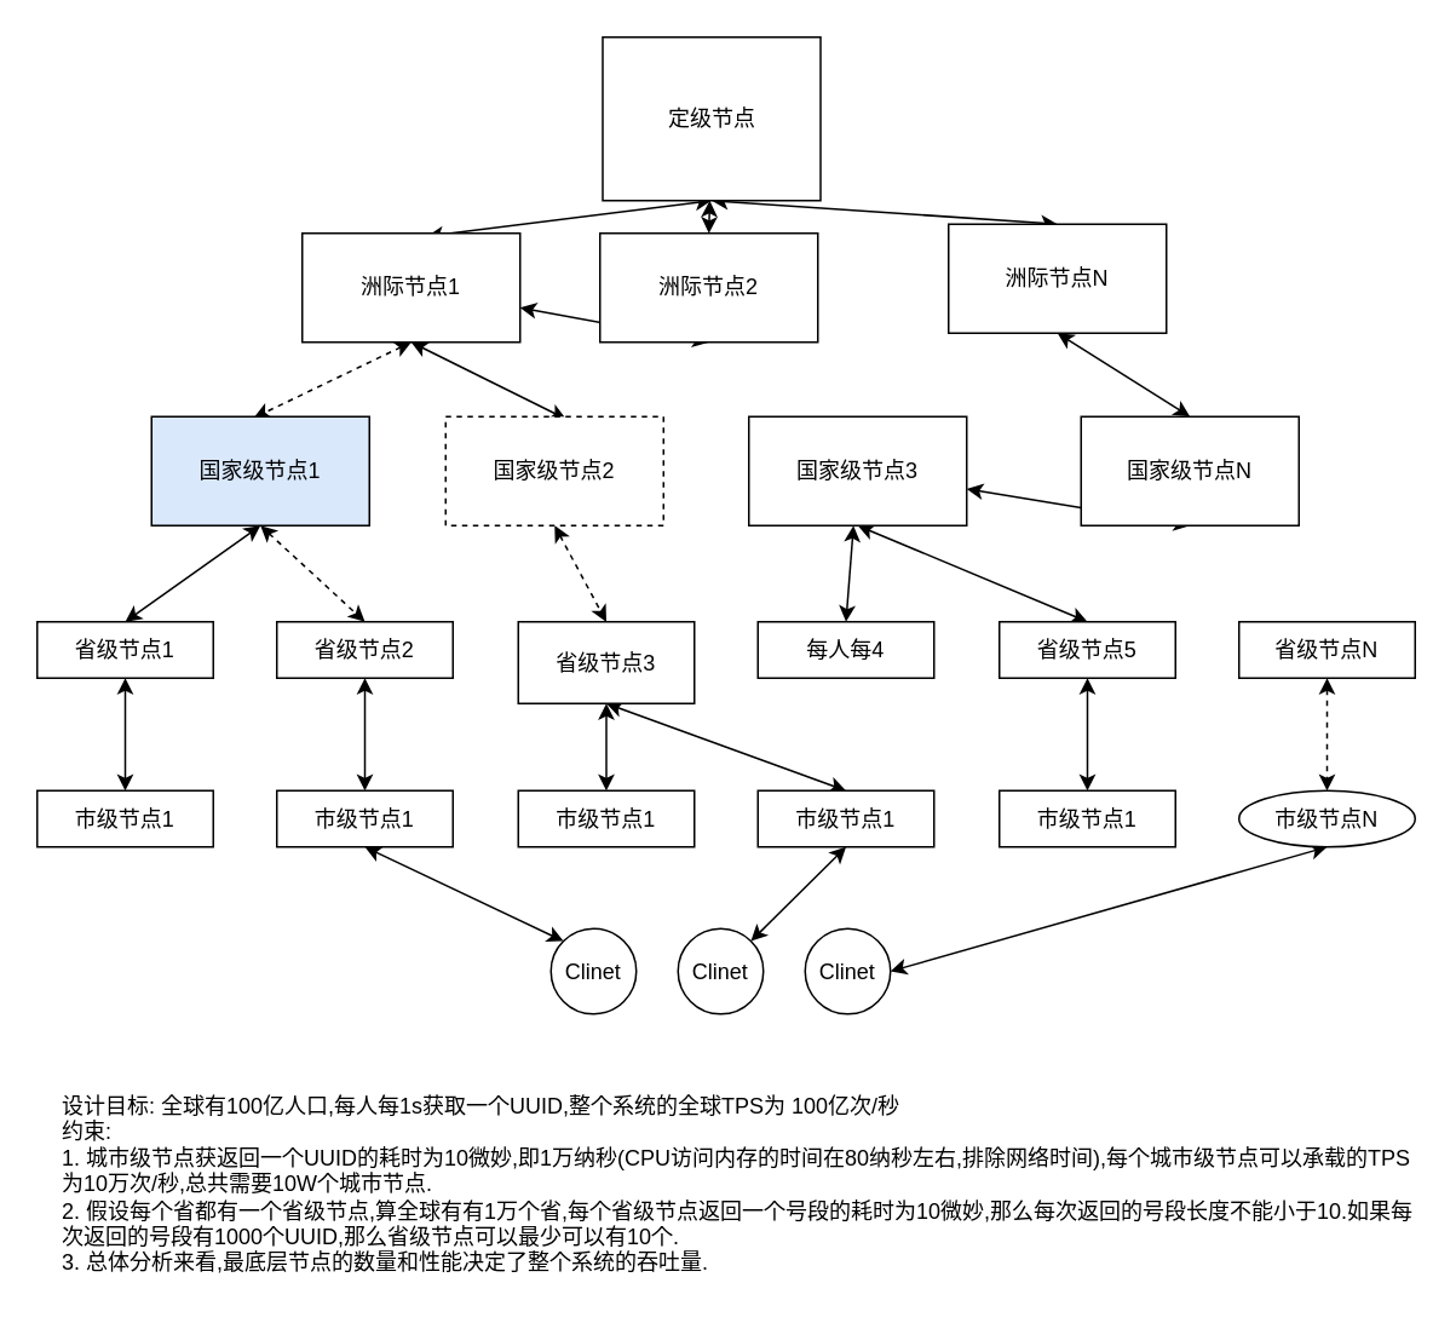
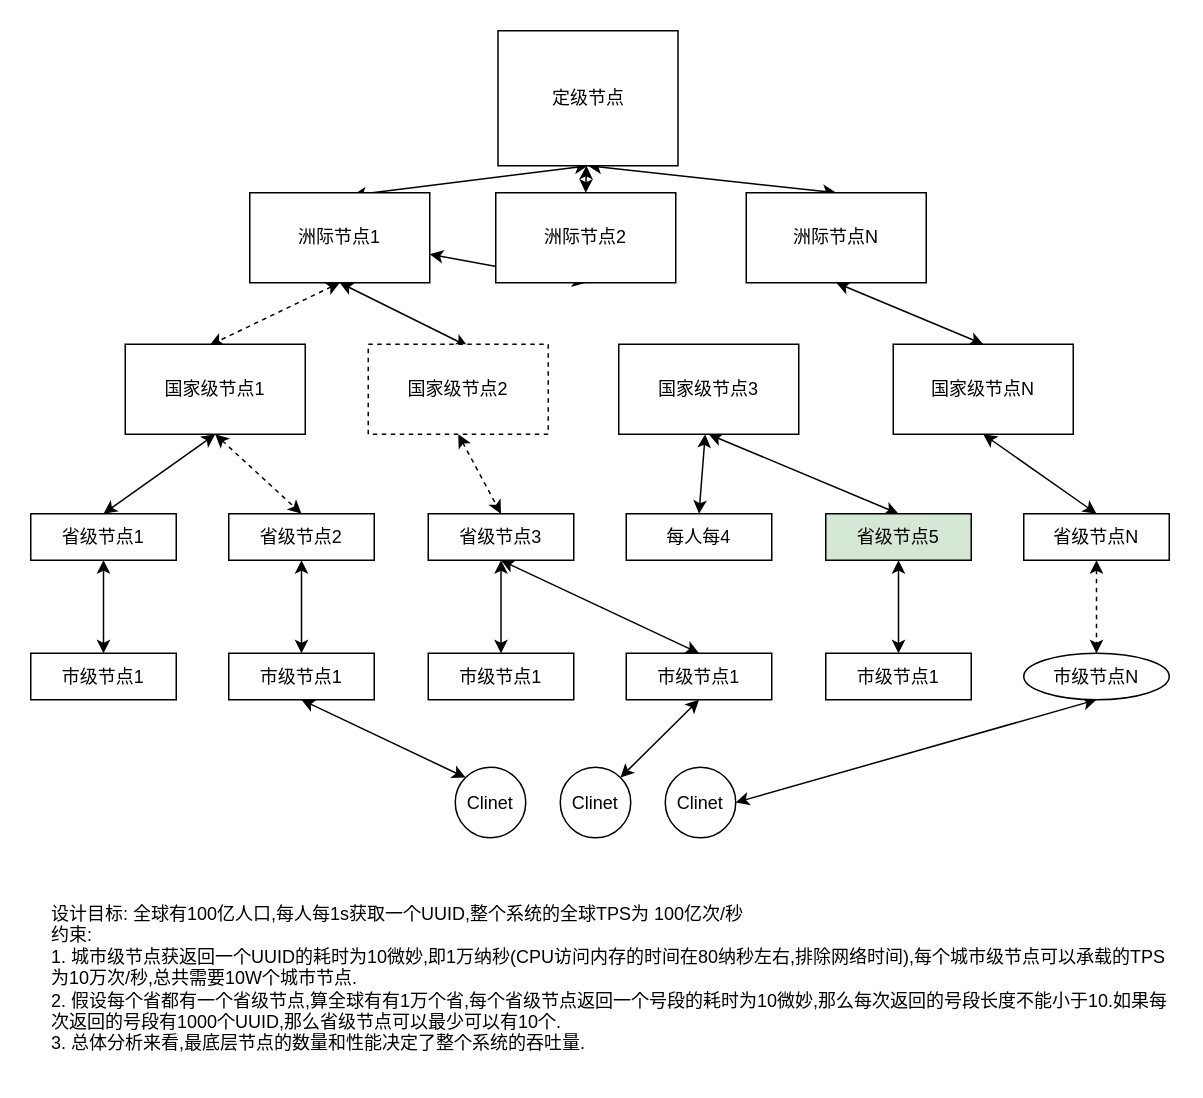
  <mxCell id="0" />
  <mxCell id="1" parent="0" />
  <mxCell id="2" style="rounded=0;orthogonalLoop=1;jettySize=auto;html=1;entryX=0.572;entryY=0.028;entryDx=0;entryDy=0;entryPerimeter=0;exitX=0.5;exitY=1;exitDx=0;exitDy=0;startArrow=classic;startFill=1;" edge="1" parent="1" source="5" target="8"><mxGeometry relative="1" as="geometry" /></mxCell>
  <mxCell id="3" style="edgeStyle=none;rounded=0;orthogonalLoop=1;jettySize=auto;html=1;entryX=0.5;entryY=0;entryDx=0;entryDy=0;startArrow=classic;startFill=1;" edge="1" parent="1" source="5" target="10"><mxGeometry relative="1" as="geometry" /></mxCell>
  <mxCell id="4" style="edgeStyle=none;rounded=0;orthogonalLoop=1;jettySize=auto;html=1;entryX=0.5;entryY=0;entryDx=0;entryDy=0;exitX=0.5;exitY=1;exitDx=0;exitDy=0;startArrow=classic;startFill=1;" edge="1" parent="1" source="5" target="12"><mxGeometry relative="1" as="geometry" /></mxCell>
  <mxCell id="5" value="定级节点" style="rounded=0;whiteSpace=wrap;html=1;" vertex="1" parent="1"><mxGeometry x="331.5" y="20" width="120" height="90" as="geometry" /></mxCell>
  <mxCell id="6" style="edgeStyle=none;rounded=0;orthogonalLoop=1;jettySize=auto;html=1;entryX=0.469;entryY=0.011;entryDx=0;entryDy=0;entryPerimeter=0;exitX=0.5;exitY=1;exitDx=0;exitDy=0;startArrow=classic;startFill=1;dashed=1;" edge="1" parent="1" source="8" target="15"><mxGeometry relative="1" as="geometry" /></mxCell>
  <mxCell id="7" style="edgeStyle=none;rounded=0;orthogonalLoop=1;jettySize=auto;html=1;entryX=0.553;entryY=0.022;entryDx=0;entryDy=0;entryPerimeter=0;exitX=0.5;exitY=1;exitDx=0;exitDy=0;startArrow=classic;startFill=1;" edge="1" parent="1" source="8" target="17"><mxGeometry relative="1" as="geometry" /></mxCell>
  <mxCell id="8" value="洲际节点1" style="rounded=0;whiteSpace=wrap;html=1;align=center;verticalAlign=middle;" vertex="1" parent="1"><mxGeometry x="166" y="128" width="120" height="60" as="geometry" /></mxCell>
  <mxCell id="9" style="edgeStyle=none;rounded=0;orthogonalLoop=1;jettySize=auto;html=1;exitX=0.5;exitY=1;exitDx=0;exitDy=0;startArrow=classic;startFill=1;" edge="1" parent="1" source="10" target="8"><mxGeometry relative="1" as="geometry" /></mxCell>
  <mxCell id="10" value="洲际节点2" style="rounded=0;whiteSpace=wrap;html=1;align=center;verticalAlign=middle;" vertex="1" parent="1"><mxGeometry x="330" y="128" width="120" height="60" as="geometry" /></mxCell>
  <mxCell id="11" style="edgeStyle=none;rounded=0;orthogonalLoop=1;jettySize=auto;html=1;entryX=0.5;entryY=0;entryDx=0;entryDy=0;exitX=0.5;exitY=1;exitDx=0;exitDy=0;startArrow=classic;startFill=1;" edge="1" parent="1" source="12" target="22"><mxGeometry relative="1" as="geometry" /></mxCell>
- <mxCell id="12" value="洲际节点N" style="rounded=0;whiteSpace=wrap;html=1;align=center;verticalAlign=middle;" vertex="1" parent="1"><mxGeometry x="522" y="123" width="120" height="60" as="geometry" /></mxCell>
+ <mxCell id="12" value="洲际节点N" style="rounded=0;whiteSpace=wrap;html=1;align=center;verticalAlign=middle;" vertex="1" parent="1"><mxGeometry x="497" y="128" width="120" height="60" as="geometry" /></mxCell>
  <mxCell id="13" style="edgeStyle=none;rounded=0;orthogonalLoop=1;jettySize=auto;html=1;entryX=0.5;entryY=0;entryDx=0;entryDy=0;exitX=0.5;exitY=1;exitDx=0;exitDy=0;startArrow=classic;startFill=1;" edge="1" parent="1" source="15" target="24"><mxGeometry relative="1" as="geometry" /></mxCell>
  <mxCell id="14" style="edgeStyle=none;rounded=0;orthogonalLoop=1;jettySize=auto;html=1;entryX=0.5;entryY=0;entryDx=0;entryDy=0;exitX=0.5;exitY=1;exitDx=0;exitDy=0;startArrow=classic;startFill=1;dashed=1;" edge="1" parent="1" source="15" target="26"><mxGeometry relative="1" as="geometry" /></mxCell>
- <mxCell id="15" value="国家级节点1" style="rounded=0;whiteSpace=wrap;html=1;align=center;verticalAlign=middle;fillColor=#dae8fc;" vertex="1" parent="1"><mxGeometry x="83" y="229" width="120" height="60" as="geometry" /></mxCell>
+ <mxCell id="15" value="国家级节点1" style="rounded=0;whiteSpace=wrap;html=1;align=center;verticalAlign=middle;" vertex="1" parent="1"><mxGeometry x="83" y="229" width="120" height="60" as="geometry" /></mxCell>
  <mxCell id="16" style="edgeStyle=none;rounded=0;orthogonalLoop=1;jettySize=auto;html=1;entryX=0.5;entryY=0;entryDx=0;entryDy=0;exitX=0.5;exitY=1;exitDx=0;exitDy=0;startArrow=classic;startFill=1;dashed=1;" edge="1" parent="1" source="17" target="29"><mxGeometry relative="1" as="geometry" /></mxCell>
  <mxCell id="17" value="国家级节点2" style="rounded=0;whiteSpace=wrap;html=1;align=center;verticalAlign=middle;dashed=1;" vertex="1" parent="1"><mxGeometry x="245" y="229" width="120" height="60" as="geometry" /></mxCell>
  <mxCell id="18" style="edgeStyle=none;rounded=0;orthogonalLoop=1;jettySize=auto;html=1;entryX=0.5;entryY=0;entryDx=0;entryDy=0;startArrow=classic;startFill=1;" edge="1" parent="1" source="20" target="30"><mxGeometry relative="1" as="geometry" /></mxCell>
  <mxCell id="19" style="edgeStyle=none;rounded=0;orthogonalLoop=1;jettySize=auto;html=1;entryX=0.5;entryY=0;entryDx=0;entryDy=0;exitX=0.5;exitY=1;exitDx=0;exitDy=0;startArrow=classic;startFill=1;" edge="1" parent="1" source="20" target="32"><mxGeometry relative="1" as="geometry" /></mxCell>
  <mxCell id="20" value="国家级节点3" style="rounded=0;whiteSpace=wrap;html=1;align=center;verticalAlign=middle;" vertex="1" parent="1"><mxGeometry x="412" y="229" width="120" height="60" as="geometry" /></mxCell>
- <mxCell id="21" style="edgeStyle=none;rounded=0;orthogonalLoop=1;jettySize=auto;html=1;exitX=0.5;exitY=1;exitDx=0;exitDy=0;startArrow=classic;startFill=1;" edge="1" parent="1" source="22" target="20"><mxGeometry relative="1" as="geometry" /></mxCell>
+ <mxCell id="21" style="edgeStyle=none;rounded=0;orthogonalLoop=1;jettySize=auto;html=1;entryX=0.5;entryY=0;entryDx=0;entryDy=0;exitX=0.5;exitY=1;exitDx=0;exitDy=0;startArrow=classic;startFill=1;" edge="1" parent="1" source="22" target="34"><mxGeometry relative="1" as="geometry" /></mxCell>
  <mxCell id="22" value="国家级节点N" style="rounded=0;whiteSpace=wrap;html=1;align=center;verticalAlign=middle;" vertex="1" parent="1"><mxGeometry x="595" y="229" width="120" height="60" as="geometry" /></mxCell>
  <mxCell id="23" style="edgeStyle=none;rounded=0;orthogonalLoop=1;jettySize=auto;html=1;startArrow=classic;startFill=1;" edge="1" parent="1" source="24" target="35"><mxGeometry relative="1" as="geometry" /></mxCell>
  <mxCell id="24" value="省级节点1" style="rounded=0;whiteSpace=wrap;html=1;align=center;verticalAlign=middle;" vertex="1" parent="1"><mxGeometry x="20" y="342" width="97" height="31" as="geometry" /></mxCell>
  <mxCell id="25" style="edgeStyle=none;rounded=0;orthogonalLoop=1;jettySize=auto;html=1;entryX=0.5;entryY=0;entryDx=0;entryDy=0;startArrow=classic;startFill=1;" edge="1" parent="1" source="26" target="37"><mxGeometry relative="1" as="geometry" /></mxCell>
  <mxCell id="26" value="省级节点2" style="rounded=0;whiteSpace=wrap;html=1;align=center;verticalAlign=middle;" vertex="1" parent="1"><mxGeometry x="152" y="342" width="97" height="31" as="geometry" /></mxCell>
  <mxCell id="27" style="edgeStyle=none;rounded=0;orthogonalLoop=1;jettySize=auto;html=1;entryX=0.5;entryY=0;entryDx=0;entryDy=0;startArrow=classic;startFill=1;" edge="1" parent="1" source="29" target="38"><mxGeometry relative="1" as="geometry" /></mxCell>
  <mxCell id="28" style="edgeStyle=none;rounded=0;orthogonalLoop=1;jettySize=auto;html=1;entryX=0.5;entryY=0;entryDx=0;entryDy=0;startArrow=classic;startFill=1;exitX=0.5;exitY=1;exitDx=0;exitDy=0;" edge="1" parent="1" source="29" target="40"><mxGeometry relative="1" as="geometry" /></mxCell>
- <mxCell id="29" value="省级节点3" style="rounded=0;whiteSpace=wrap;html=1;align=center;verticalAlign=middle;" vertex="1" parent="1"><mxGeometry x="285" y="342" width="97" height="45" as="geometry" /></mxCell>
+ <mxCell id="29" value="省级节点3" style="rounded=0;whiteSpace=wrap;html=1;align=center;verticalAlign=middle;" vertex="1" parent="1"><mxGeometry x="285" y="342" width="97" height="31" as="geometry" /></mxCell>
  <mxCell id="30" value="每人每4" style="rounded=0;whiteSpace=wrap;html=1;align=center;verticalAlign=middle;" vertex="1" parent="1"><mxGeometry x="417" y="342" width="97" height="31" as="geometry" /></mxCell>
  <mxCell id="31" style="edgeStyle=none;rounded=0;orthogonalLoop=1;jettySize=auto;html=1;entryX=0.5;entryY=0;entryDx=0;entryDy=0;startArrow=classic;startFill=1;" edge="1" parent="1" source="32" target="41"><mxGeometry relative="1" as="geometry" /></mxCell>
- <mxCell id="32" value="省级节点5" style="rounded=0;whiteSpace=wrap;html=1;align=center;verticalAlign=middle;" vertex="1" parent="1"><mxGeometry x="550" y="342" width="97" height="31" as="geometry" /></mxCell>
+ <mxCell id="32" value="省级节点5" style="rounded=0;whiteSpace=wrap;html=1;align=center;verticalAlign=middle;fillColor=#d5e8d4;" vertex="1" parent="1"><mxGeometry x="550" y="342" width="97" height="31" as="geometry" /></mxCell>
  <mxCell id="33" style="edgeStyle=none;rounded=0;orthogonalLoop=1;jettySize=auto;html=1;startArrow=classic;startFill=1;dashed=1;" edge="1" parent="1" source="34" target="43"><mxGeometry relative="1" as="geometry" /></mxCell>
  <mxCell id="34" value="省级节点N" style="rounded=0;whiteSpace=wrap;html=1;align=center;verticalAlign=middle;" vertex="1" parent="1"><mxGeometry x="682" y="342" width="97" height="31" as="geometry" /></mxCell>
  <mxCell id="35" value="市级节点1" style="rounded=0;whiteSpace=wrap;html=1;align=center;verticalAlign=middle;" vertex="1" parent="1"><mxGeometry x="20" y="435" width="97" height="31" as="geometry" /></mxCell>
  <mxCell id="36" style="edgeStyle=none;rounded=0;orthogonalLoop=1;jettySize=auto;html=1;entryX=0;entryY=0;entryDx=0;entryDy=0;startArrow=classic;startFill=1;exitX=0.5;exitY=1;exitDx=0;exitDy=0;" edge="1" parent="1" source="37" target="44"><mxGeometry relative="1" as="geometry" /></mxCell>
  <mxCell id="37" value="市级节点1" style="rounded=0;whiteSpace=wrap;html=1;align=center;verticalAlign=middle;" vertex="1" parent="1"><mxGeometry x="152" y="435" width="97" height="31" as="geometry" /></mxCell>
  <mxCell id="38" value="市级节点1" style="rounded=0;whiteSpace=wrap;html=1;align=center;verticalAlign=middle;" vertex="1" parent="1"><mxGeometry x="285" y="435" width="97" height="31" as="geometry" /></mxCell>
  <mxCell id="39" style="edgeStyle=none;rounded=0;orthogonalLoop=1;jettySize=auto;html=1;entryX=1;entryY=0;entryDx=0;entryDy=0;startArrow=classic;startFill=1;exitX=0.5;exitY=1;exitDx=0;exitDy=0;" edge="1" parent="1" source="40" target="45"><mxGeometry relative="1" as="geometry" /></mxCell>
  <mxCell id="40" value="市级节点1" style="rounded=0;whiteSpace=wrap;html=1;align=center;verticalAlign=middle;" vertex="1" parent="1"><mxGeometry x="417" y="435" width="97" height="31" as="geometry" /></mxCell>
  <mxCell id="41" value="市级节点1" style="rounded=0;whiteSpace=wrap;html=1;align=center;verticalAlign=middle;" vertex="1" parent="1"><mxGeometry x="550" y="435" width="97" height="31" as="geometry" /></mxCell>
  <mxCell id="42" style="edgeStyle=none;rounded=0;orthogonalLoop=1;jettySize=auto;html=1;entryX=1;entryY=0.5;entryDx=0;entryDy=0;startArrow=classic;startFill=1;exitX=0.5;exitY=1;exitDx=0;exitDy=0;" edge="1" parent="1" source="43" target="46"><mxGeometry relative="1" as="geometry" /></mxCell>
  <mxCell id="43" value="市级节点N" style="ellipse;whiteSpace=wrap;html=1;align=center;verticalAlign=middle;" vertex="1" parent="1"><mxGeometry x="682" y="435" width="97" height="31" as="geometry" /></mxCell>
  <mxCell id="44" value="Clinet" style="ellipse;whiteSpace=wrap;html=1;aspect=fixed;align=center;verticalAlign=middle;" vertex="1" parent="1"><mxGeometry x="303" y="511" width="47" height="47" as="geometry" /></mxCell>
  <mxCell id="45" value="Clinet" style="ellipse;whiteSpace=wrap;html=1;aspect=fixed;align=center;verticalAlign=middle;" vertex="1" parent="1"><mxGeometry x="373" y="511" width="47" height="47" as="geometry" /></mxCell>
  <mxCell id="46" value="Clinet" style="ellipse;whiteSpace=wrap;html=1;aspect=fixed;align=center;verticalAlign=middle;" vertex="1" parent="1"><mxGeometry x="443" y="511" width="47" height="47" as="geometry" /></mxCell>
  <mxCell id="47" value="设计目标: 全球有100亿人口,每人每1s获取一个UUID,整个系统的全球TPS为 100亿次/秒&lt;br&gt;约束:&lt;br&gt;1. 城市级节点获返回一个UUID的耗时为10微妙,即1万纳秒(CPU访问内存的时间在80纳秒左右,排除网络时间),每个城市级节点可以承载的TPS为10万次/秒,总共需要10W个城市节点.&lt;br&gt;2. 假设每个省都有一个省级节点,算全球有有1万个省,每个省级节点返回一个号段的耗时为10微妙,那么每次返回的号段长度不能小于10.如果每次返回的号段有1000个UUID,那么省级节点可以最少可以有10个.&lt;br&gt;3. 总体分析来看,最底层节点的数量和性能决定了整个系统的吞吐量.&lt;br&gt;&lt;br&gt;" style="text;html=1;strokeColor=none;fillColor=none;align=left;verticalAlign=top;whiteSpace=wrap;rounded=0;" vertex="1" parent="1"><mxGeometry x="32" y="595" width="748" height="115" as="geometry" /></mxCell>
